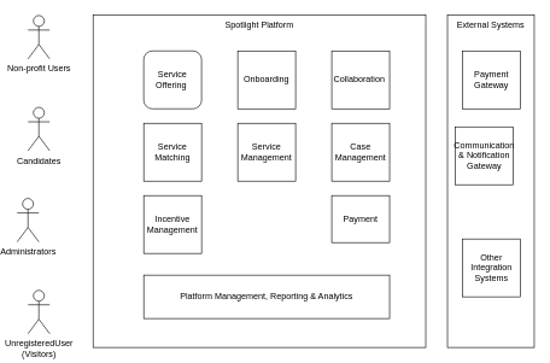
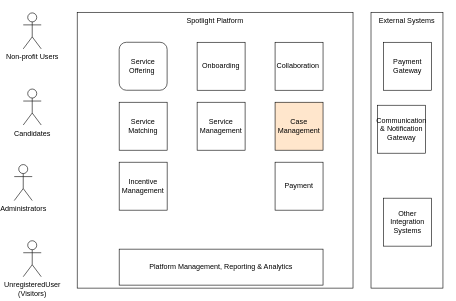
  <mxCell id="0" />
  <mxCell id="1" parent="0" />
  <mxCell id="2" value="External Systems" style="rounded=0;whiteSpace=wrap;html=1;verticalAlign=top;" vertex="1" parent="1"><mxGeometry x="615" y="20" width="120" height="460" as="geometry" /></mxCell>
  <mxCell id="3" value="Spotlight Platform" style="whiteSpace=wrap;html=1;aspect=fixed;verticalAlign=top;" vertex="1" parent="1"><mxGeometry x="125" y="20" width="460" height="460" as="geometry" /></mxCell>
  <mxCell id="4" value="Non-profit Users" style="shape=umlActor;verticalLabelPosition=bottom;verticalAlign=top;html=1;outlineConnect=0;" vertex="1" parent="1"><mxGeometry x="35" y="21" width="30" height="60" as="geometry" /></mxCell>
  <mxCell id="5" value="Candidates" style="shape=umlActor;verticalLabelPosition=bottom;verticalAlign=top;html=1;outlineConnect=0;" vertex="1" parent="1"><mxGeometry x="35" y="148" width="30" height="60" as="geometry" /></mxCell>
  <mxCell id="6" value="UnregisteredUser&lt;br&gt;(Visitors)" style="shape=umlActor;verticalLabelPosition=bottom;verticalAlign=top;html=1;outlineConnect=0;" vertex="1" parent="1"><mxGeometry x="35" y="401" width="30" height="60" as="geometry" /></mxCell>
  <mxCell id="7" value="Administrators" style="shape=umlActor;verticalLabelPosition=bottom;verticalAlign=top;html=1;outlineConnect=0;" vertex="1" parent="1"><mxGeometry x="20" y="274" width="30" height="60" as="geometry" /></mxCell>
  <mxCell id="8" value="Collaboration&amp;nbsp;" style="whiteSpace=wrap;html=1;aspect=fixed;" vertex="1" parent="1"><mxGeometry x="455" y="70" width="80" height="80" as="geometry" /></mxCell>
  <mxCell id="9" value="Service&lt;br&gt;Offering&amp;nbsp;" style="whiteSpace=wrap;html=1;aspect=fixed;rounded=1;" vertex="1" parent="1"><mxGeometry x="195" y="70" width="80" height="80" as="geometry" /></mxCell>
  <mxCell id="10" value="Onboarding" style="whiteSpace=wrap;html=1;aspect=fixed;" vertex="1" parent="1"><mxGeometry x="325" y="70" width="80" height="80" as="geometry" /></mxCell>
  <mxCell id="11" value="Service&lt;br&gt;Matching" style="whiteSpace=wrap;html=1;aspect=fixed;" vertex="1" parent="1"><mxGeometry x="195" y="170" width="80" height="80" as="geometry" /></mxCell>
  <mxCell id="12" value="Service&lt;br&gt;Management" style="whiteSpace=wrap;html=1;aspect=fixed;" vertex="1" parent="1"><mxGeometry x="325" y="170" width="80" height="80" as="geometry" /></mxCell>
- <mxCell id="13" value="Case&lt;br&gt;Management" style="whiteSpace=wrap;html=1;aspect=fixed;" vertex="1" parent="1"><mxGeometry x="455" y="170" width="80" height="80" as="geometry" /></mxCell>
+ <mxCell id="13" value="Case&lt;br&gt;Management" style="whiteSpace=wrap;html=1;aspect=fixed;fillColor=#ffe6cc;" vertex="1" parent="1"><mxGeometry x="455" y="170" width="80" height="80" as="geometry" /></mxCell>
  <mxCell id="14" value="Incentive&lt;br&gt;Management" style="whiteSpace=wrap;html=1;aspect=fixed;" vertex="1" parent="1"><mxGeometry x="195" y="270" width="80" height="80" as="geometry" /></mxCell>
- <mxCell id="15" value="Payment" style="whiteSpace=wrap;html=1;aspect=fixed;" vertex="1" parent="1"><mxGeometry x="455" y="270" width="80" height="65" as="geometry" /></mxCell>
- <mxCell id="16" value="&lt;span style=&quot;&quot;&gt;Platform Management, Reporting &amp;amp; Analytics&lt;/span&gt;" style="rounded=0;whiteSpace=wrap;html=1;" vertex="1" parent="1"><mxGeometry x="195" y="380" width="340" height="60" as="geometry" /></mxCell>
+ <mxCell id="15" value="Payment" style="whiteSpace=wrap;html=1;aspect=fixed;" vertex="1" parent="1"><mxGeometry x="455" y="270" width="80" height="80" as="geometry" /></mxCell>
+ <mxCell id="16" value="&lt;span style=&quot;&quot;&gt;Platform Management, Reporting &amp;amp; Analytics&lt;/span&gt;" style="rounded=0;whiteSpace=wrap;html=1;" vertex="1" parent="1"><mxGeometry x="195" y="415" width="340" height="60" as="geometry" /></mxCell>
  <mxCell id="17" value="Payment Gateway" style="whiteSpace=wrap;html=1;aspect=fixed;" vertex="1" parent="1"><mxGeometry x="636" y="70" width="80" height="80" as="geometry" /></mxCell>
  <mxCell id="18" value="Communication &amp;amp; Notification&lt;br&gt;Gateway" style="whiteSpace=wrap;html=1;aspect=fixed;" vertex="1" parent="1"><mxGeometry x="626" y="175" width="80" height="80" as="geometry" /></mxCell>
  <mxCell id="19" value="Other Integration Systems" style="whiteSpace=wrap;html=1;aspect=fixed;" vertex="1" parent="1"><mxGeometry x="636" y="330" width="80" height="80" as="geometry" /></mxCell>
